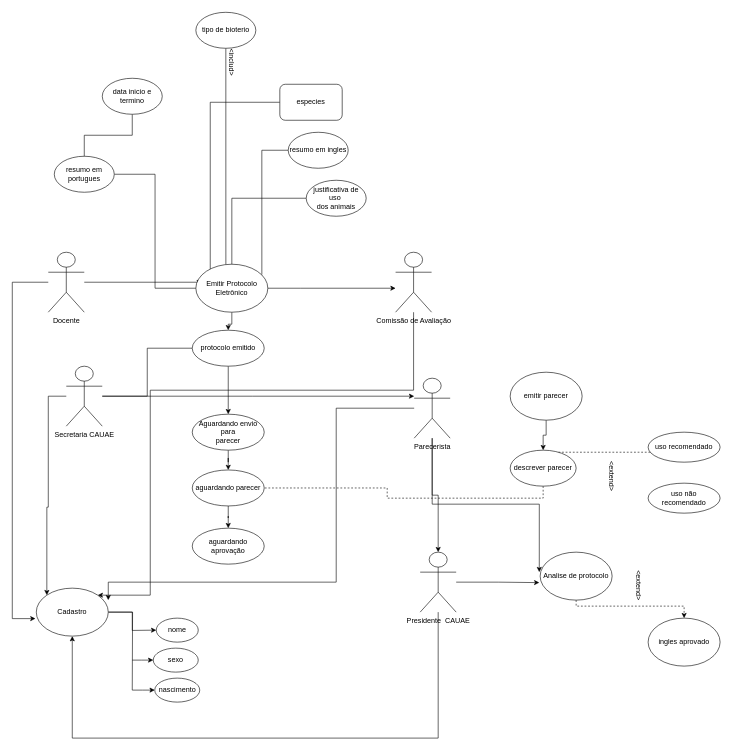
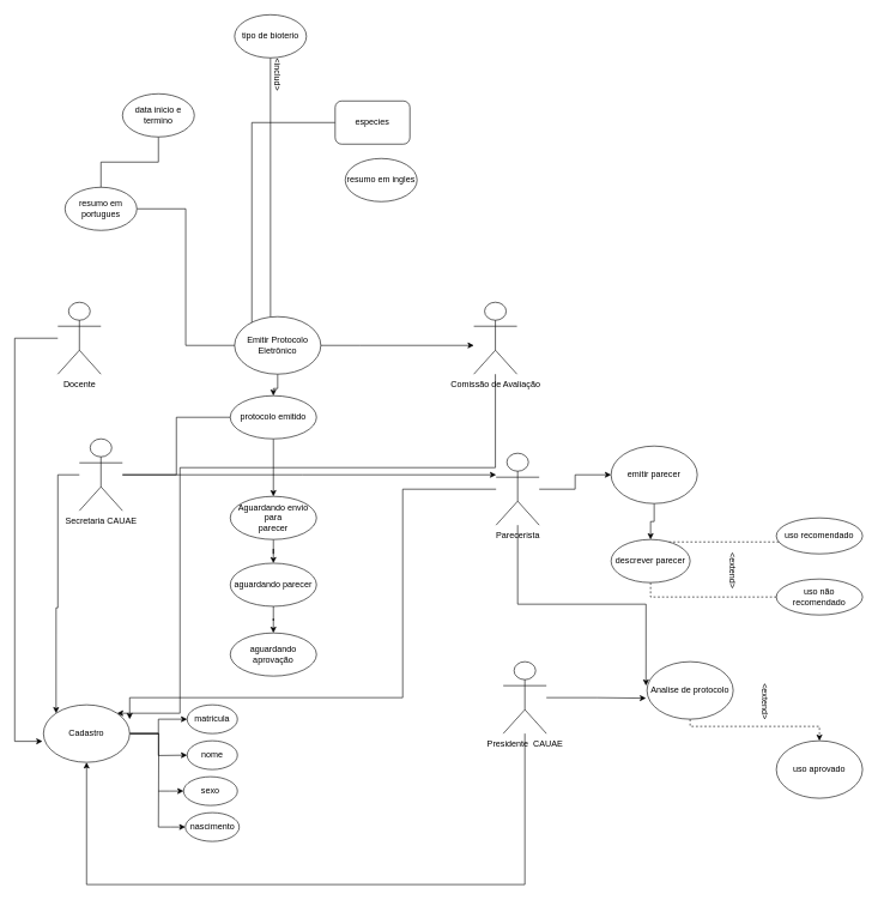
  <mxCell id="0" />
  <mxCell id="1" parent="0" />
- <mxCell id="2" style="edgeStyle=orthogonalEdgeStyle;rounded=0;orthogonalLoop=1;jettySize=auto;html=1;entryX=0.083;entryY=0.375;entryDx=0;entryDy=0;entryPerimeter=0;" edge="1" parent="1" source="4" target="19"><mxGeometry relative="1" as="geometry" /></mxCell>
  <mxCell id="3" style="edgeStyle=orthogonalEdgeStyle;rounded=0;orthogonalLoop=1;jettySize=auto;html=1;entryX=-0.012;entryY=0.635;entryDx=0;entryDy=0;entryPerimeter=0;" edge="1" parent="1" source="4" target="55"><mxGeometry relative="1" as="geometry"><Array as="points"><mxPoint x="20" y="470" /><mxPoint x="20" y="1031" /></Array></mxGeometry></mxCell>
  <mxCell id="4" value="Docente" style="shape=umlActor;verticalLabelPosition=bottom;verticalAlign=top;html=1;outlineConnect=0;" vertex="1" parent="1"><mxGeometry x="80" y="420" width="60" height="100" as="geometry" /></mxCell>
  <mxCell id="5" style="edgeStyle=orthogonalEdgeStyle;rounded=0;orthogonalLoop=1;jettySize=auto;html=1;entryX=1;entryY=0;entryDx=0;entryDy=0;" edge="1" parent="1" source="6" target="55"><mxGeometry relative="1" as="geometry"><Array as="points"><mxPoint x="689" y="650" /><mxPoint x="250" y="650" /><mxPoint x="250" y="992" /></Array></mxGeometry></mxCell>
  <mxCell id="6" value="Comissão de Avaliação" style="shape=umlActor;verticalLabelPosition=bottom;verticalAlign=top;html=1;outlineConnect=0;" vertex="1" parent="1"><mxGeometry x="659" y="420" width="60" height="100" as="geometry" /></mxCell>
  <mxCell id="7" style="edgeStyle=orthogonalEdgeStyle;rounded=0;orthogonalLoop=1;jettySize=auto;html=1;entryX=-0.012;entryY=0.635;entryDx=0;entryDy=0;entryPerimeter=0;" edge="1" parent="1" source="9" target="49"><mxGeometry relative="1" as="geometry" /></mxCell>
  <mxCell id="8" style="edgeStyle=orthogonalEdgeStyle;rounded=0;orthogonalLoop=1;jettySize=auto;html=1;" edge="1" parent="1" source="9" target="55"><mxGeometry relative="1" as="geometry"><Array as="points"><mxPoint x="730" y="1230" /><mxPoint x="120" y="1230" /></Array></mxGeometry></mxCell>
  <mxCell id="9" value="Presidente&amp;nbsp; CAUAE" style="shape=umlActor;verticalLabelPosition=bottom;verticalAlign=top;html=1;outlineConnect=0;" vertex="1" parent="1"><mxGeometry x="700" y="920" width="60" height="100" as="geometry" /></mxCell>
  <mxCell id="10" style="edgeStyle=orthogonalEdgeStyle;rounded=0;orthogonalLoop=1;jettySize=auto;html=1;" edge="1" parent="1" source="12" target="16"><mxGeometry relative="1" as="geometry"><Array as="points"><mxPoint x="420" y="660" /><mxPoint x="420" y="660" /></Array></mxGeometry></mxCell>
  <mxCell id="11" style="edgeStyle=orthogonalEdgeStyle;rounded=0;orthogonalLoop=1;jettySize=auto;html=1;entryX=0;entryY=0;entryDx=0;entryDy=0;" edge="1" parent="1" source="12" target="55"><mxGeometry relative="1" as="geometry"><Array as="points"><mxPoint x="80" y="660" /><mxPoint x="80" y="845" /><mxPoint x="78" y="845" /></Array></mxGeometry></mxCell>
  <mxCell id="12" value="Secretaria CAUAE" style="shape=umlActor;verticalLabelPosition=bottom;verticalAlign=top;html=1;outlineConnect=0;" vertex="1" parent="1"><mxGeometry x="110" y="610" width="60" height="100" as="geometry" /></mxCell>
- <mxCell id="13" style="edgeStyle=orthogonalEdgeStyle;rounded=0;orthogonalLoop=1;jettySize=auto;html=1;" edge="1" parent="1" source="16" target="9"><mxGeometry relative="1" as="geometry" /></mxCell>
+ <mxCell id="13" style="edgeStyle=orthogonalEdgeStyle;rounded=0;orthogonalLoop=1;jettySize=auto;html=1;" edge="1" parent="1" source="16" target="36"><mxGeometry relative="1" as="geometry" /></mxCell>
  <mxCell id="14" style="edgeStyle=orthogonalEdgeStyle;rounded=0;orthogonalLoop=1;jettySize=auto;html=1;entryX=-0.012;entryY=0.416;entryDx=0;entryDy=0;entryPerimeter=0;" edge="1" parent="1" source="16" target="49"><mxGeometry relative="1" as="geometry"><Array as="points"><mxPoint x="720" y="840" /><mxPoint x="899" y="840" /></Array></mxGeometry></mxCell>
  <mxCell id="15" style="edgeStyle=orthogonalEdgeStyle;rounded=0;orthogonalLoop=1;jettySize=auto;html=1;entryX=1;entryY=0.25;entryDx=0;entryDy=0;entryPerimeter=0;" edge="1" parent="1" source="16" target="55"><mxGeometry relative="1" as="geometry"><Array as="points"><mxPoint x="560" y="680" /><mxPoint x="560" y="970" /><mxPoint x="180" y="970" /></Array></mxGeometry></mxCell>
  <mxCell id="16" value="Parecerista" style="shape=umlActor;verticalLabelPosition=bottom;verticalAlign=top;html=1;outlineConnect=0;" vertex="1" parent="1"><mxGeometry x="690" y="630" width="60" height="100" as="geometry" /></mxCell>
  <mxCell id="17" style="edgeStyle=orthogonalEdgeStyle;rounded=0;orthogonalLoop=1;jettySize=auto;html=1;" edge="1" parent="1" source="19" target="6"><mxGeometry relative="1" as="geometry"><Array as="points"><mxPoint x="500" y="480" /><mxPoint x="500" y="480" /></Array></mxGeometry></mxCell>
  <mxCell id="18" value="" style="edgeStyle=orthogonalEdgeStyle;rounded=0;orthogonalLoop=1;jettySize=auto;html=1;" edge="1" parent="1" source="19" target="34"><mxGeometry relative="1" as="geometry" /></mxCell>
  <mxCell id="19" value="Emitir Protocolo Eletrônico" style="ellipse;whiteSpace=wrap;html=1;" vertex="1" parent="1"><mxGeometry x="326" y="440" width="120" height="80" as="geometry" /></mxCell>
- <mxCell id="20" value="" style="edgeStyle=orthogonalEdgeStyle;rounded=0;orthogonalLoop=1;jettySize=auto;html=1;endArrow=none;endFill=0;" edge="1" parent="1" source="21" target="19"><mxGeometry relative="1" as="geometry" /></mxCell>
- <mxCell id="21" value="justificativa de uso&amp;nbsp;&lt;br&gt;dos animais" style="ellipse;whiteSpace=wrap;html=1;" vertex="1" parent="1"><mxGeometry x="510" y="300" width="100" height="60" as="geometry" /></mxCell>
  <mxCell id="22" style="edgeStyle=orthogonalEdgeStyle;rounded=0;orthogonalLoop=1;jettySize=auto;html=1;entryX=0;entryY=0.5;entryDx=0;entryDy=0;endArrow=none;endFill=0;" edge="1" parent="1" source="23" target="19"><mxGeometry relative="1" as="geometry" /></mxCell>
  <mxCell id="23" value="resumo em portugues" style="ellipse;whiteSpace=wrap;html=1;" vertex="1" parent="1"><mxGeometry x="90" y="260" width="100" height="60" as="geometry" /></mxCell>
- <mxCell id="24" style="edgeStyle=orthogonalEdgeStyle;rounded=0;orthogonalLoop=1;jettySize=auto;html=1;entryX=0.917;entryY=0.216;entryDx=0;entryDy=0;entryPerimeter=0;endArrow=none;endFill=0;" edge="1" parent="1" source="25" target="19"><mxGeometry relative="1" as="geometry" /></mxCell>
  <mxCell id="25" value="resumo em ingles" style="ellipse;whiteSpace=wrap;html=1;" vertex="1" parent="1"><mxGeometry x="480" y="220" width="100" height="60" as="geometry" /></mxCell>
  <mxCell id="26" style="edgeStyle=orthogonalEdgeStyle;rounded=0;orthogonalLoop=1;jettySize=auto;html=1;endArrow=none;endFill=0;" edge="1" parent="1" source="27" target="23"><mxGeometry relative="1" as="geometry" /></mxCell>
  <mxCell id="27" value="data inicio e termino&lt;br&gt;" style="ellipse;whiteSpace=wrap;html=1;" vertex="1" parent="1"><mxGeometry x="170" y="130" width="100" height="60" as="geometry" /></mxCell>
  <mxCell id="28" value="" style="edgeStyle=orthogonalEdgeStyle;rounded=0;orthogonalLoop=1;jettySize=auto;html=1;endArrow=none;endFill=0;" edge="1" parent="1" source="29" target="19"><mxGeometry relative="1" as="geometry"><Array as="points"><mxPoint x="350" y="170" /></Array></mxGeometry></mxCell>
  <mxCell id="29" value="especies" style="whiteSpace=wrap;html=1;rounded=1;" vertex="1" parent="1"><mxGeometry x="466" y="140" width="104" height="60" as="geometry" /></mxCell>
  <mxCell id="30" style="edgeStyle=orthogonalEdgeStyle;rounded=0;orthogonalLoop=1;jettySize=auto;html=1;entryX=0.417;entryY=0;entryDx=0;entryDy=0;entryPerimeter=0;endArrow=none;endFill=0;" edge="1" parent="1" source="31" target="19"><mxGeometry relative="1" as="geometry" /></mxCell>
  <mxCell id="31" value="tipo de bioterio" style="ellipse;whiteSpace=wrap;html=1;" vertex="1" parent="1"><mxGeometry x="326" y="20" width="100" height="60" as="geometry" /></mxCell>
  <mxCell id="32" style="edgeStyle=orthogonalEdgeStyle;rounded=0;orthogonalLoop=1;jettySize=auto;html=1;endArrow=none;endFill=0;" edge="1" parent="1" source="34" target="12"><mxGeometry relative="1" as="geometry" /></mxCell>
  <mxCell id="33" value="" style="edgeStyle=orthogonalEdgeStyle;rounded=0;orthogonalLoop=1;jettySize=auto;html=1;" edge="1" parent="1" source="34" target="44"><mxGeometry relative="1" as="geometry" /></mxCell>
  <mxCell id="34" value="protocolo emitido" style="ellipse;whiteSpace=wrap;html=1;" vertex="1" parent="1"><mxGeometry x="320" y="550" width="120" height="60" as="geometry" /></mxCell>
  <mxCell id="35" value="" style="edgeStyle=orthogonalEdgeStyle;rounded=0;orthogonalLoop=1;jettySize=auto;html=1;" edge="1" parent="1" source="36" target="39"><mxGeometry relative="1" as="geometry" /></mxCell>
  <mxCell id="36" value="emitir parecer" style="ellipse;whiteSpace=wrap;html=1;" vertex="1" parent="1"><mxGeometry x="850" y="620" width="120" height="80" as="geometry" /></mxCell>
- <mxCell id="37" style="edgeStyle=orthogonalEdgeStyle;rounded=0;orthogonalLoop=1;jettySize=auto;html=1;exitX=0.5;exitY=1;exitDx=0;exitDy=0;endArrow=none;endFill=0;dashed=1;" edge="1" parent="1" source="39" target="46"><mxGeometry relative="1" as="geometry"><mxPoint x="970" y="830" as="targetPoint" /></mxGeometry></mxCell>
+ <mxCell id="37" style="edgeStyle=orthogonalEdgeStyle;rounded=0;orthogonalLoop=1;jettySize=auto;html=1;exitX=0.5;exitY=1;exitDx=0;exitDy=0;endArrow=none;endFill=0;dashed=1;" edge="1" parent="1" source="39" target="41"><mxGeometry relative="1" as="geometry"><mxPoint x="970" y="830" as="targetPoint" /></mxGeometry></mxCell>
  <mxCell id="38" style="edgeStyle=orthogonalEdgeStyle;rounded=0;orthogonalLoop=1;jettySize=auto;html=1;endArrow=none;endFill=0;dashed=1;" edge="1" parent="1" source="39" target="40"><mxGeometry relative="1" as="geometry"><Array as="points"><mxPoint x="960" y="750" /><mxPoint x="960" y="750" /></Array></mxGeometry></mxCell>
  <mxCell id="39" value="descrever parecer" style="ellipse;whiteSpace=wrap;html=1;" vertex="1" parent="1"><mxGeometry x="850" y="750" width="110" height="60" as="geometry" /></mxCell>
  <mxCell id="40" value="uso recomendado" style="ellipse;whiteSpace=wrap;html=1;" vertex="1" parent="1"><mxGeometry x="1080" y="720" width="120" height="50" as="geometry" /></mxCell>
  <mxCell id="41" value="uso não recomendado" style="ellipse;whiteSpace=wrap;html=1;" vertex="1" parent="1"><mxGeometry x="1080" y="805" width="120" height="50" as="geometry" /></mxCell>
  <mxCell id="42" value="&amp;lt;extend&amp;gt;" style="text;html=1;align=center;verticalAlign=middle;resizable=0;points=[];autosize=1;strokeColor=none;fillColor=none;rotation=90;" vertex="1" parent="1"><mxGeometry x="985" y="778" width="70" height="30" as="geometry" /></mxCell>
  <mxCell id="43" value="" style="edgeStyle=orthogonalEdgeStyle;rounded=0;orthogonalLoop=1;jettySize=auto;html=1;" edge="1" parent="1" source="44" target="46"><mxGeometry relative="1" as="geometry" /></mxCell>
  <mxCell id="44" value="Aguardando envio para&lt;br&gt;parecer" style="ellipse;whiteSpace=wrap;html=1;" vertex="1" parent="1"><mxGeometry x="320" y="690" width="120" height="60" as="geometry" /></mxCell>
  <mxCell id="45" value="" style="edgeStyle=orthogonalEdgeStyle;rounded=0;orthogonalLoop=1;jettySize=auto;html=1;" edge="1" parent="1" source="46" target="47"><mxGeometry relative="1" as="geometry" /></mxCell>
  <mxCell id="46" value="aguardando parecer" style="ellipse;whiteSpace=wrap;html=1;" vertex="1" parent="1"><mxGeometry x="320" y="783" width="120" height="60" as="geometry" /></mxCell>
  <mxCell id="47" value="aguardando aprovação" style="ellipse;whiteSpace=wrap;html=1;" vertex="1" parent="1"><mxGeometry x="320" y="880" width="120" height="60" as="geometry" /></mxCell>
  <mxCell id="48" value="" style="edgeStyle=orthogonalEdgeStyle;rounded=0;orthogonalLoop=1;jettySize=auto;html=1;dashed=1;" edge="1" parent="1" source="49" target="50"><mxGeometry relative="1" as="geometry"><Array as="points"><mxPoint x="960" y="1010" /><mxPoint x="1140" y="1010" /></Array></mxGeometry></mxCell>
  <mxCell id="49" value="Analise de protocolo" style="ellipse;whiteSpace=wrap;html=1;" vertex="1" parent="1"><mxGeometry x="900" y="920" width="120" height="80" as="geometry" /></mxCell>
- <mxCell id="50" value="ingles aprovado" style="ellipse;whiteSpace=wrap;html=1;" vertex="1" parent="1"><mxGeometry x="1080" y="1030" width="120" height="80" as="geometry" /></mxCell>
+ <mxCell id="50" value="uso aprovado" style="ellipse;whiteSpace=wrap;html=1;" vertex="1" parent="1"><mxGeometry x="1080" y="1030" width="120" height="80" as="geometry" /></mxCell>
  <mxCell id="51" value="&amp;lt;extend&amp;gt;" style="text;html=1;align=center;verticalAlign=middle;resizable=0;points=[];autosize=1;strokeColor=none;fillColor=none;rotation=90;" vertex="1" parent="1"><mxGeometry x="1030" y="960" width="70" height="30" as="geometry" /></mxCell>
+ <mxCell id="52" value="" style="edgeStyle=orthogonalEdgeStyle;rounded=0;orthogonalLoop=1;jettySize=auto;html=1;" edge="1" parent="1" source="55" target="56"><mxGeometry relative="1" as="geometry" /></mxCell>
  <mxCell id="53" style="edgeStyle=orthogonalEdgeStyle;rounded=0;orthogonalLoop=1;jettySize=auto;html=1;" edge="1" parent="1" source="55"><mxGeometry relative="1" as="geometry"><mxPoint x="260" y="1050" as="targetPoint" /></mxGeometry></mxCell>
  <mxCell id="54" style="edgeStyle=orthogonalEdgeStyle;rounded=0;orthogonalLoop=1;jettySize=auto;html=1;endArrow=none;endFill=0;" edge="1" parent="1" source="55"><mxGeometry relative="1" as="geometry"><mxPoint x="220" y="1150" as="targetPoint" /></mxGeometry></mxCell>
  <mxCell id="55" value="Cadastro" style="ellipse;whiteSpace=wrap;html=1;" vertex="1" parent="1"><mxGeometry x="60" y="980" width="120" height="80" as="geometry" /></mxCell>
+ <mxCell id="56" value="matricula" style="ellipse;whiteSpace=wrap;html=1;" vertex="1" parent="1"><mxGeometry x="260" y="980" width="70" height="40" as="geometry" /></mxCell>
  <mxCell id="57" value="nome" style="ellipse;whiteSpace=wrap;html=1;" vertex="1" parent="1"><mxGeometry x="260" y="1030" width="70" height="40" as="geometry" /></mxCell>
  <mxCell id="58" style="edgeStyle=orthogonalEdgeStyle;rounded=0;orthogonalLoop=1;jettySize=auto;html=1;endArrow=none;endFill=0;startArrow=classic;startFill=1;" edge="1" parent="1" source="59"><mxGeometry relative="1" as="geometry"><mxPoint x="220" y="1100" as="targetPoint" /></mxGeometry></mxCell>
  <mxCell id="59" value="sexo" style="ellipse;whiteSpace=wrap;html=1;" vertex="1" parent="1"><mxGeometry x="255" y="1080" width="75" height="40" as="geometry" /></mxCell>
  <mxCell id="60" style="edgeStyle=orthogonalEdgeStyle;rounded=0;orthogonalLoop=1;jettySize=auto;html=1;startArrow=classic;startFill=1;endArrow=none;endFill=0;" edge="1" parent="1" source="61"><mxGeometry relative="1" as="geometry"><mxPoint x="220" y="1150" as="targetPoint" /></mxGeometry></mxCell>
  <mxCell id="61" value="nascimento" style="ellipse;whiteSpace=wrap;html=1;" vertex="1" parent="1"><mxGeometry x="257.5" y="1130" width="75" height="40" as="geometry" /></mxCell>
  <mxCell id="62" value="&amp;lt;includ&amp;gt;" style="text;html=1;align=center;verticalAlign=middle;resizable=0;points=[];autosize=1;strokeColor=none;fillColor=none;rotation=90;" vertex="1" parent="1"><mxGeometry x="351" y="88" width="70" height="30" as="geometry" /></mxCell>
